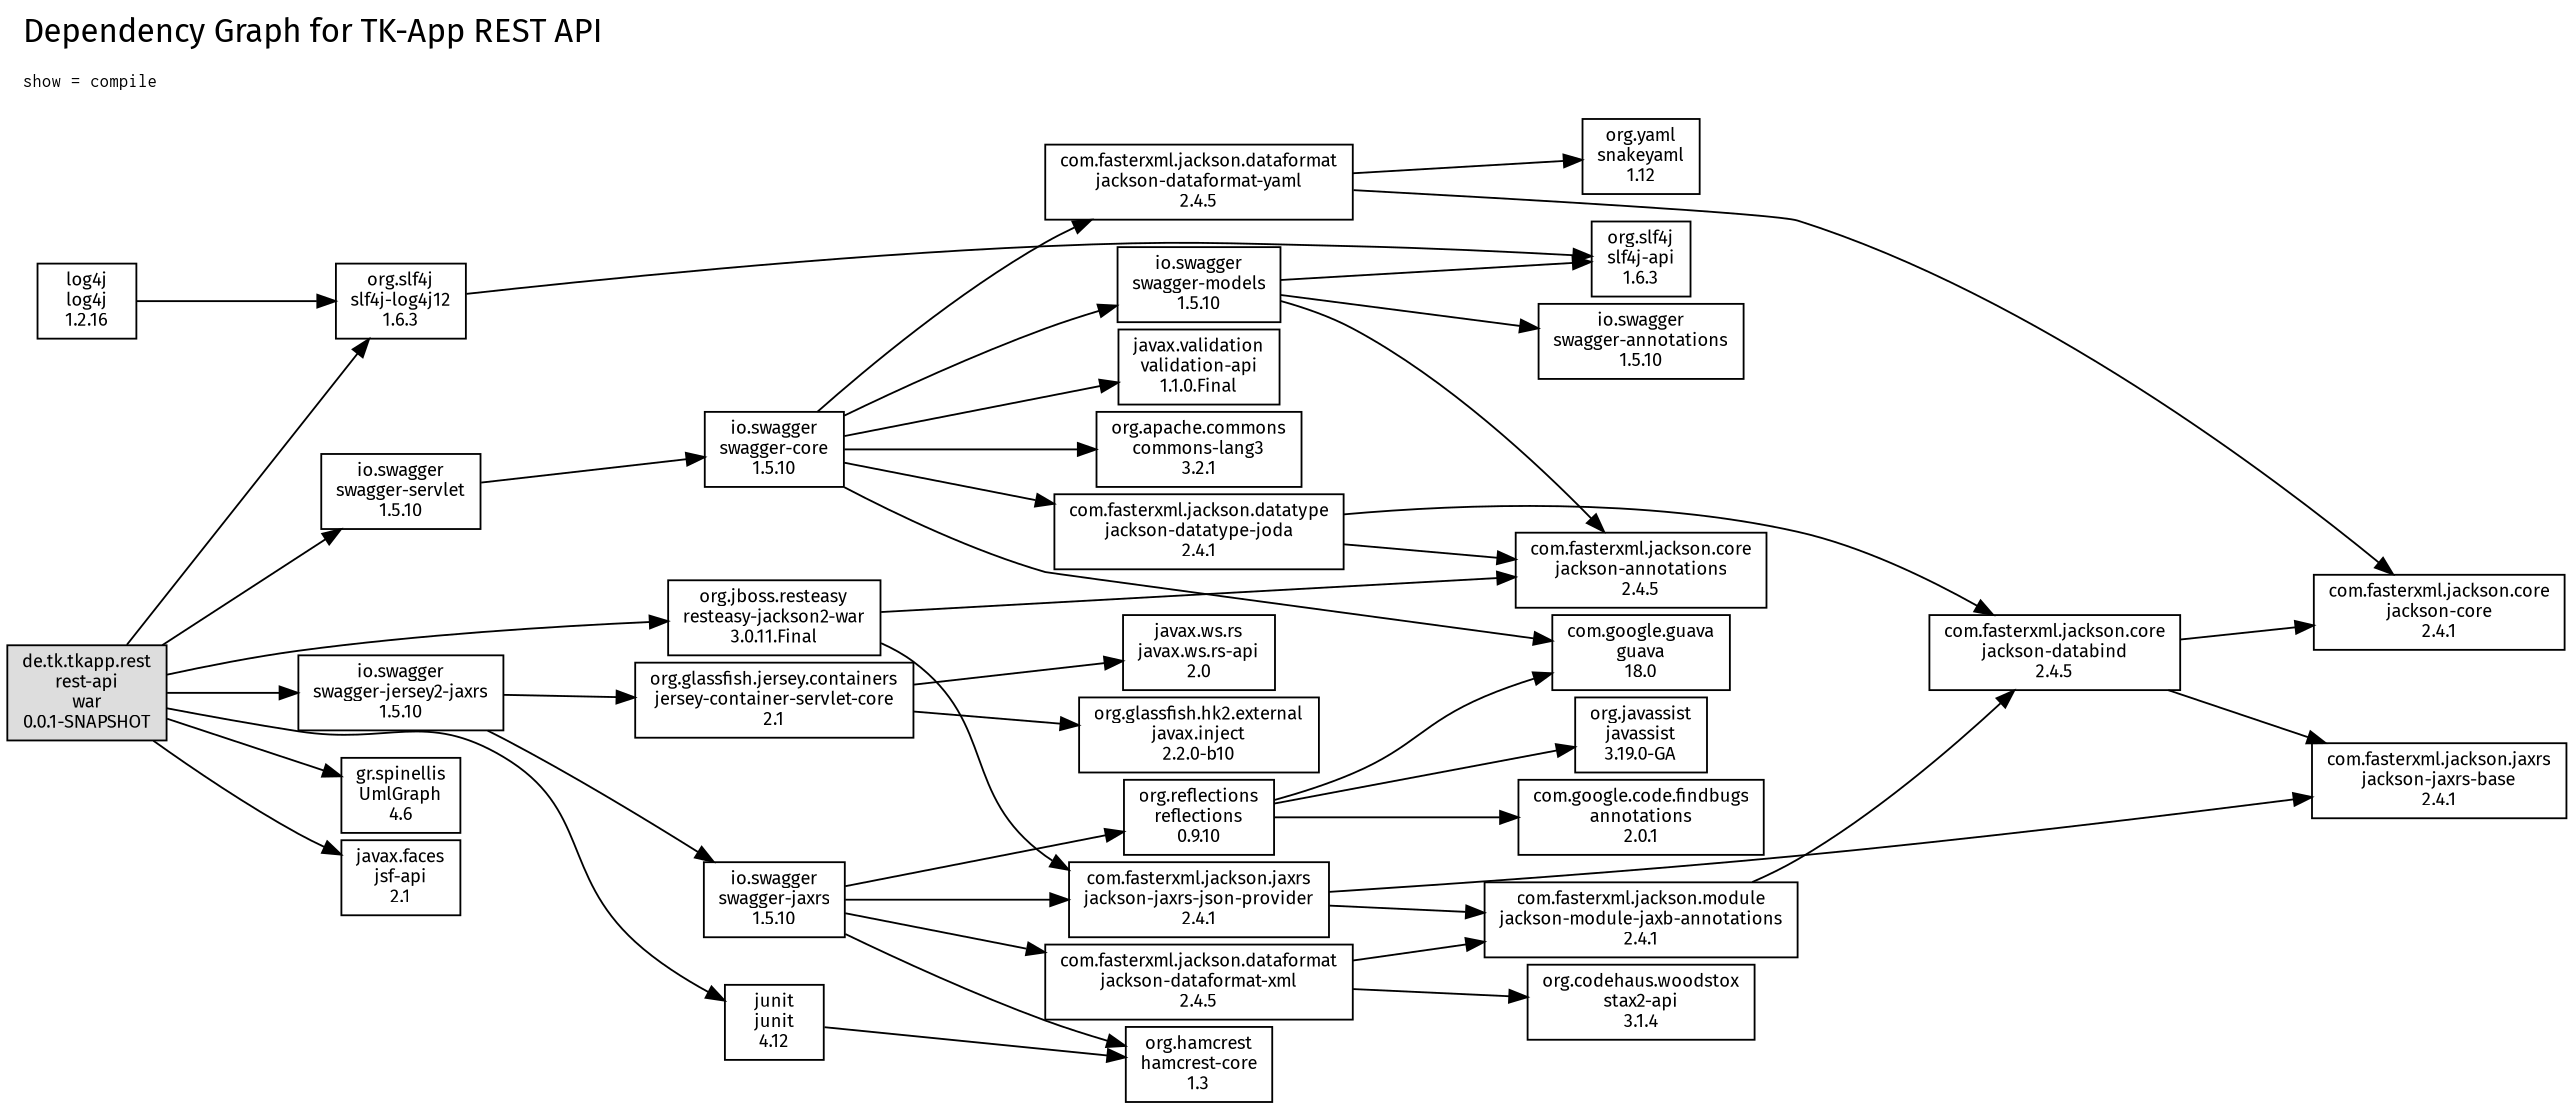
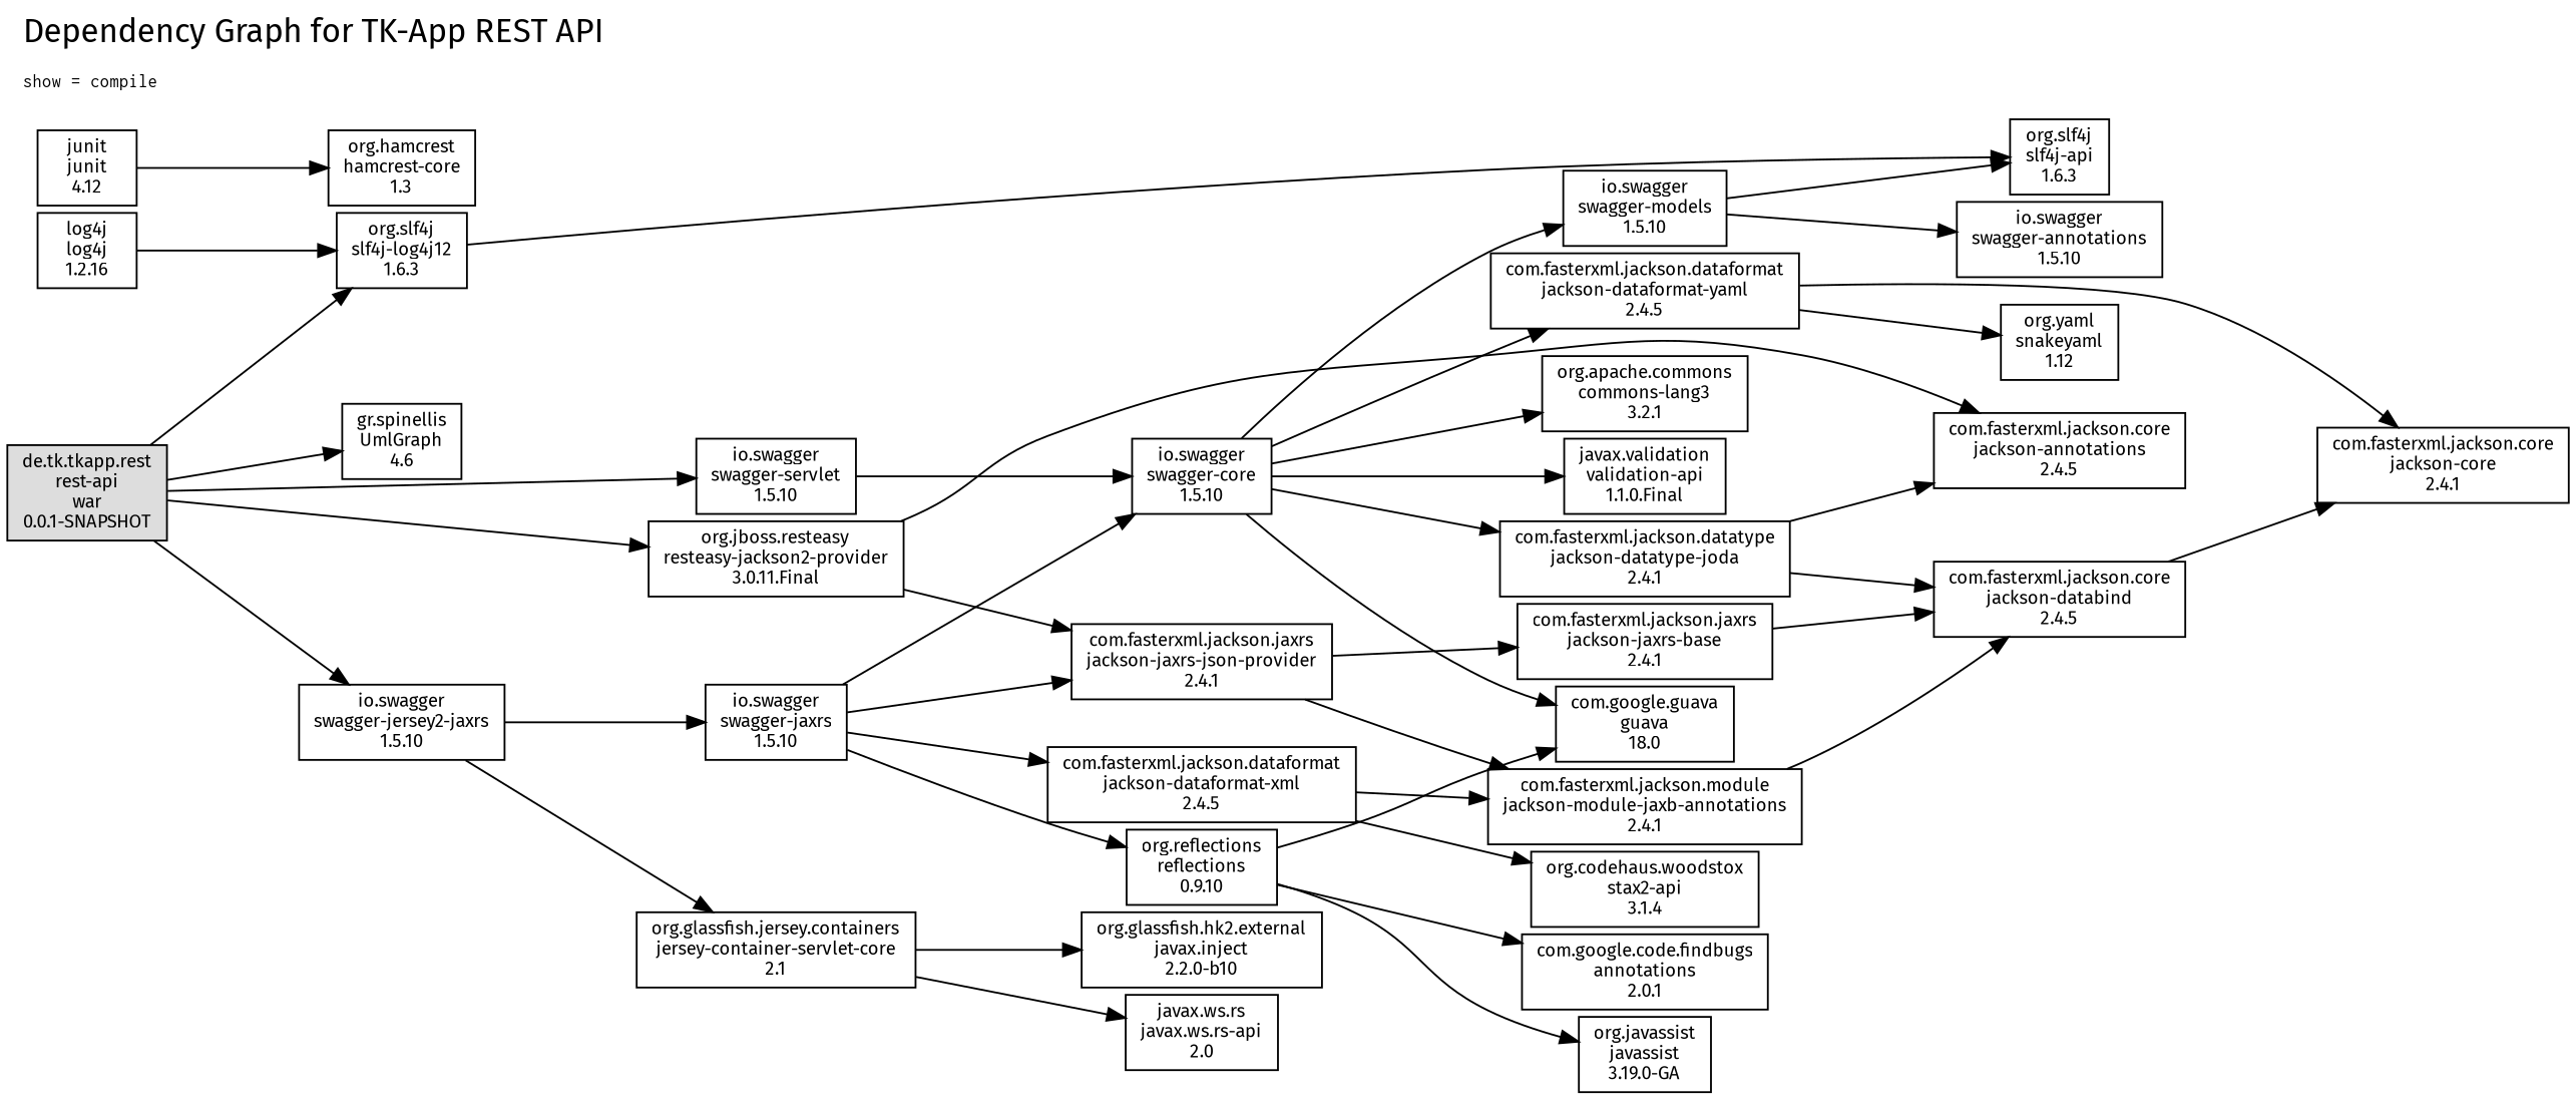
  digraph {
    fontname="Fira Sans"
    fontsize=18
    label=<<table border="0" cellpadding="0" cellspacing="0"><tr><td>Dependency Graph for TK-App REST API</td></tr><tr><td><font color="black" face="Courier" point-size="10"> </font></td></tr><tr><td align="LEFT"><font color="black" face="Courier" point-size="10">show = compile</font></td></tr><tr><td><font color="black" face="Courier" point-size="10"> </font></td></tr></table>>
    labeljust=l
    labelloc=t
    nodesep=.05
    rankdir=LR
    ranksep=1
    node [color=black fillcolor=white fontcolor=black fontname="Fira Sans" fontsize=10 shape=rectangle style="solid,filled"]
    edge [color=black fontcolor=black fontname="Fira Sans" fontsize=10 style=solid weight=1.0]
    n1 [fillcolor="#dddddd" label="de.tk.tkapp.rest\nrest-api\nwar\n0.0.1-SNAPSHOT"]
    n2 [label="io.swagger\nswagger-jersey2-jaxrs\n1.5.10"]
    n3 [label="io.swagger\nswagger-servlet\n1.5.10"]
    n4 [label="gr.spinellis\nUmlGraph\n4.6"]
-   n5 [label="javax.faces\njsf-api\n2.1"]
    n6 [label="org.slf4j\nslf4j-log4j12\n1.6.3"]
-   n7 [label="org.jboss.resteasy\nresteasy-jackson2-war\n3.0.11.Final"]
+   n7 [label="org.jboss.resteasy\nresteasy-jackson2-provider\n3.0.11.Final"]
    n8 [label="junit\njunit\n4.12"]
    n9 [label="io.swagger\nswagger-jaxrs\n1.5.10"]
    n10 [label="org.glassfish.jersey.containers\njersey-container-servlet-core\n2.1"]
    n11 [label="io.swagger\nswagger-core\n1.5.10"]
    n12 [label="org.slf4j\nslf4j-api\n1.6.3"]
    n13 [label="com.fasterxml.jackson.core\njackson-annotations\n2.4.5"]
    n14 [label="com.fasterxml.jackson.jaxrs\njackson-jaxrs-json-provider\n2.4.1"]
    n15 [label="org.hamcrest\nhamcrest-core\n1.3"]
    n16 [label="io.swagger\nswagger-models\n1.5.10"]
    n17 [label="com.fasterxml.jackson.datatype\njackson-datatype-joda\n2.4.1"]
    n18 [label="org.apache.commons\ncommons-lang3\n3.2.1"]
    n19 [label="com.fasterxml.jackson.dataformat\njackson-dataformat-yaml\n2.4.5"]
    n20 [label="com.google.guava\nguava\n18.0"]
    n21 [label="javax.validation\nvalidation-api\n1.1.0.Final"]
    n22 [label="io.swagger\nswagger-annotations\n1.5.10"]
    n23 [label="com.fasterxml.jackson.core\njackson-databind\n2.4.5"]
    n24 [label="com.fasterxml.jackson.core\njackson-core\n2.4.1"]
    n25 [label="org.yaml\nsnakeyaml\n1.12"]
    n26 [label="org.reflections\nreflections\n0.9.10"]
    n27 [label="com.fasterxml.jackson.dataformat\njackson-dataformat-xml\n2.4.5"]
    n28 [label="org.glassfish.hk2.external\njavax.inject\n2.2.0-b10"]
    n29 [label="javax.ws.rs\njavax.ws.rs-api\n2.0"]
    n30 [label="org.javassist\njavassist\n3.19.0-GA"]
    n31 [label="com.google.code.findbugs\nannotations\n2.0.1"]
    n32 [label="log4j\nlog4j\n1.2.16"]
    n33 [label="com.fasterxml.jackson.jaxrs\njackson-jaxrs-base\n2.4.1"]
    n34 [label="com.fasterxml.jackson.module\njackson-module-jaxb-annotations\n2.4.1"]
    n35 [label="org.codehaus.woodstox\nstax2-api\n3.1.4"]
    n1 -> n2
    n1 -> n3
    n1 -> n4
-   n1 -> n5
    n1 -> n6
    n1 -> n7
-   n1 -> n8
    n2 -> n9
    n2 -> n10
    n3 -> n11
    n6 -> n12
    n7 -> n13
    n7 -> n14
    n8 -> n15
-   n9 -> n15
+   n9 -> n11
    n9 -> n14
    n9 -> n26
    n9 -> n27
    n10 -> n28
    n10 -> n29
    n11 -> n16
    n11 -> n17
    n11 -> n18
    n11 -> n19
    n11 -> n20
    n11 -> n21
    n14 -> n33
    n14 -> n34
    n16 -> n12
-   n16 -> n13
    n16 -> n22
    n17 -> n13
    n17 -> n23
    n19 -> n24
    n19 -> n25
    n23 -> n24
    n26 -> n20
    n26 -> n30
    n26 -> n31
    n27 -> n34
    n27 -> n35
    n32 -> n6
-   n23 -> n33
+   n33 -> n23
    n34 -> n23
  }
